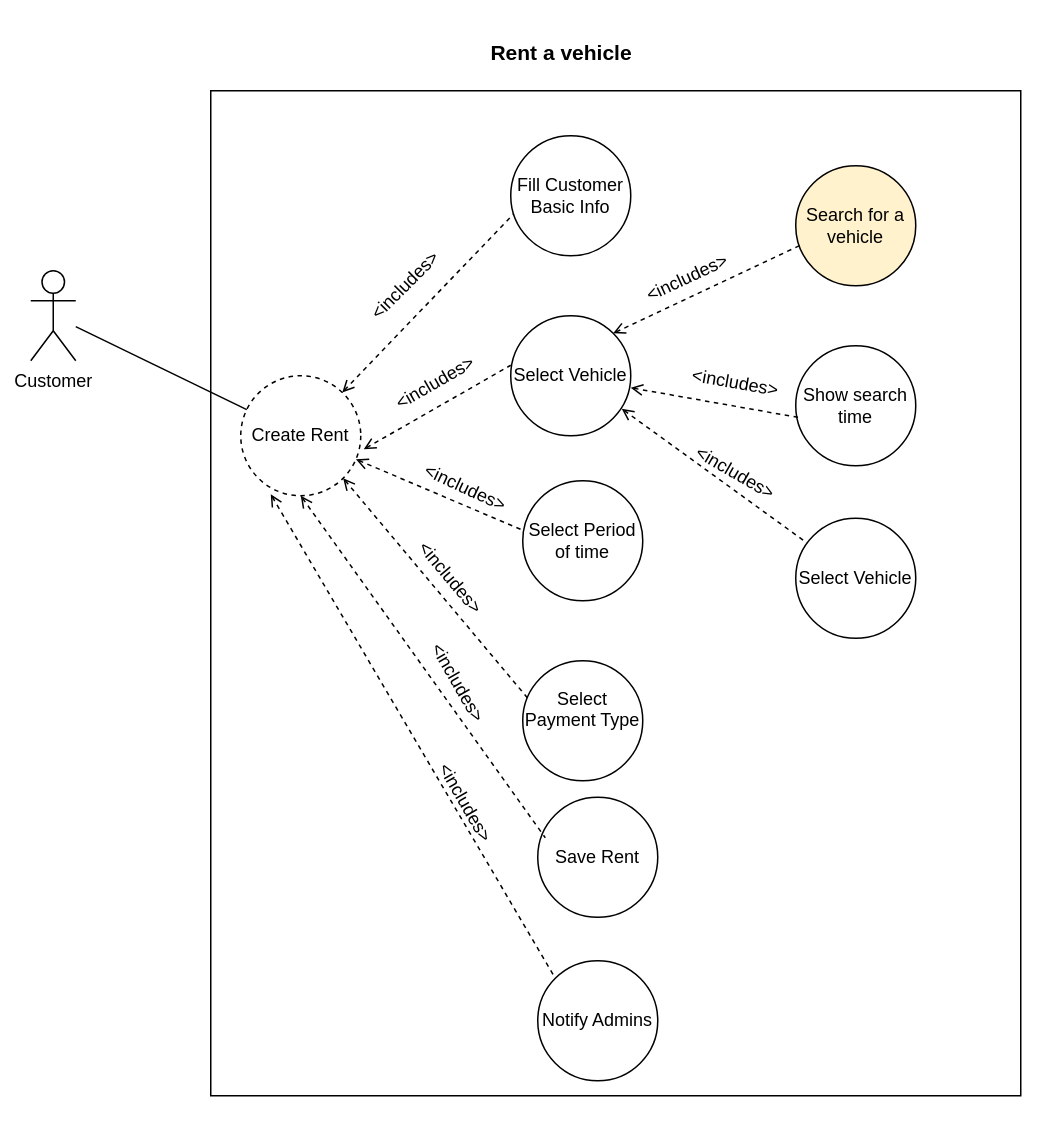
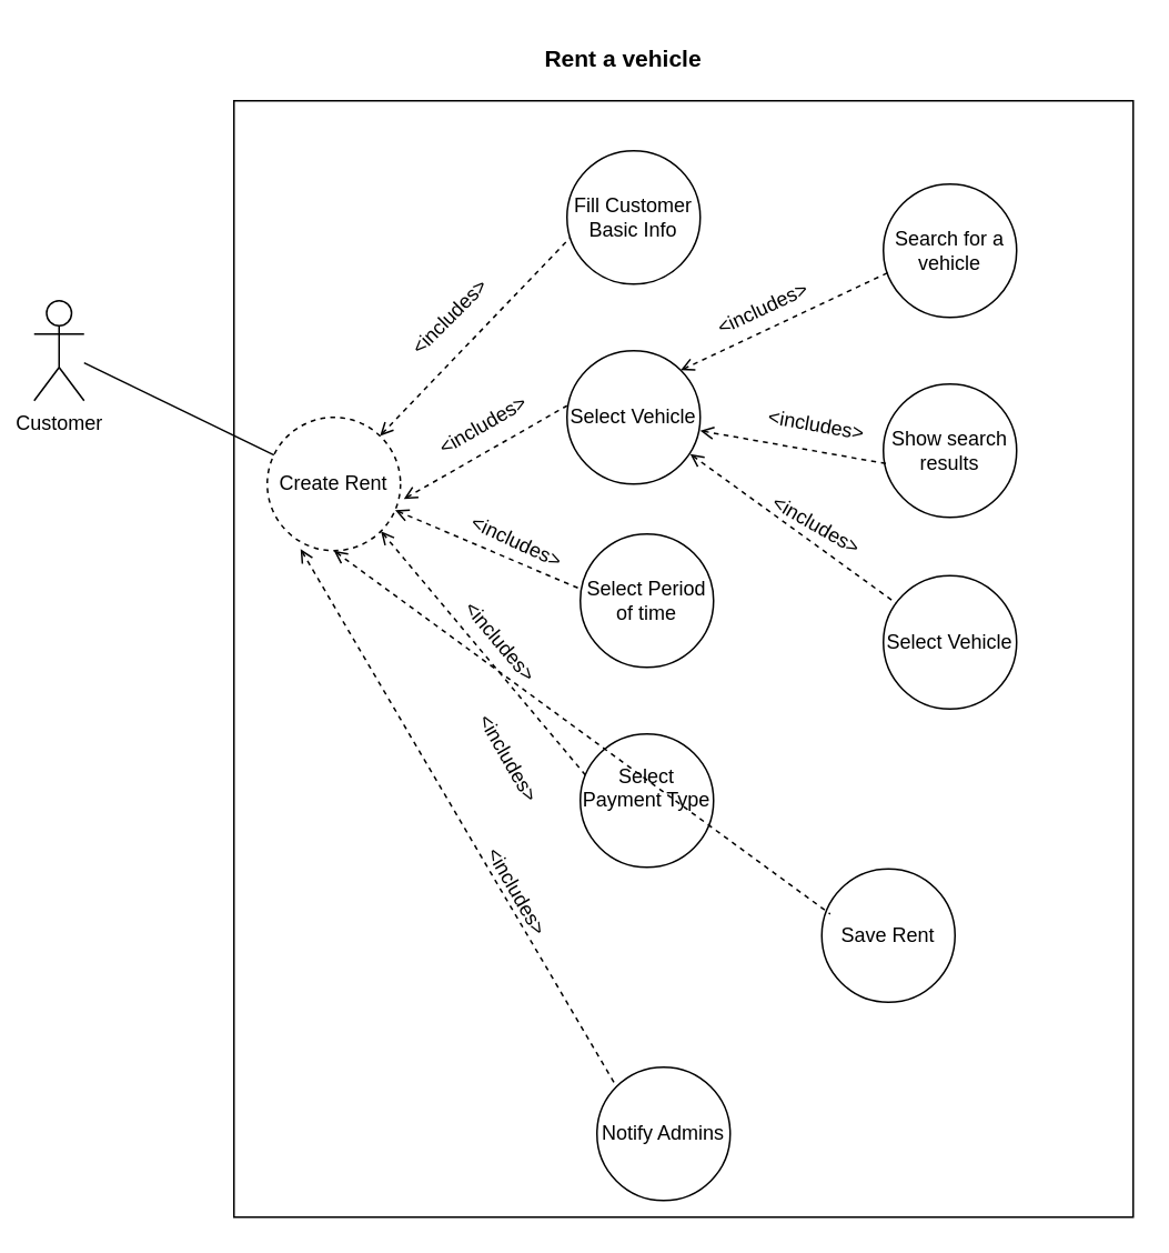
  <mxCell id="0" />
  <mxCell id="1" parent="0" />
  <mxCell id="2" value="" style="rounded=0;whiteSpace=wrap;html=1;" parent="1" vertex="1"><mxGeometry x="140" y="60" width="540" height="670" as="geometry" /></mxCell>
  <mxCell id="3" value="Customer" style="shape=umlActor;verticalLabelPosition=bottom;verticalAlign=top;html=1;outlineConnect=0;" parent="1" vertex="1"><mxGeometry x="20" y="180" width="30" height="60" as="geometry" /></mxCell>
  <mxCell id="4" value="Create Rent" style="ellipse;whiteSpace=wrap;html=1;aspect=fixed;dashed=1;" parent="1" vertex="1"><mxGeometry x="160" y="250" width="80" height="80" as="geometry" /></mxCell>
  <mxCell id="5" value="" style="endArrow=none;html=1;rounded=0;" parent="1" source="3" target="4" edge="1"><mxGeometry width="50" height="50" relative="1" as="geometry"><mxPoint x="90" y="240" as="sourcePoint" /><mxPoint x="140" y="200" as="targetPoint" /></mxGeometry></mxCell>
  <mxCell id="6" value="&lt;b&gt;&lt;font style=&quot;font-size: 14px;&quot;&gt;Rent a vehicle&lt;/font&gt;&lt;/b&gt;" style="text;strokeColor=none;align=center;fillColor=none;html=1;verticalAlign=middle;whiteSpace=wrap;rounded=0;" parent="1" vertex="1"><mxGeometry x="310" y="20" width="128" height="30" as="geometry" /></mxCell>
  <mxCell id="7" value="Fill Customer Basic Info" style="ellipse;whiteSpace=wrap;html=1;aspect=fixed;" parent="1" vertex="1"><mxGeometry x="340" y="90" width="80" height="80" as="geometry" /></mxCell>
  <mxCell id="8" value="" style="endArrow=none;html=1;rounded=0;entryX=0.025;entryY=0.65;entryDx=0;entryDy=0;entryPerimeter=0;dashed=1;endFill=0;startArrow=open;startFill=0;" parent="1" source="4" target="7" edge="1"><mxGeometry width="50" height="50" relative="1" as="geometry"><mxPoint x="100" y="280" as="sourcePoint" /><mxPoint x="251" y="239" as="targetPoint" /></mxGeometry></mxCell>
  <mxCell id="9" value="Select Vehicle" style="ellipse;whiteSpace=wrap;html=1;aspect=fixed;direction=south;" parent="1" vertex="1"><mxGeometry x="340" y="210" width="80" height="80" as="geometry" /></mxCell>
  <mxCell id="10" value="" style="endArrow=none;html=1;rounded=0;entryX=0.025;entryY=0.65;entryDx=0;entryDy=0;entryPerimeter=0;dashed=1;startArrow=open;startFill=0;exitX=1.025;exitY=0.613;exitDx=0;exitDy=0;exitPerimeter=0;" parent="1" source="4" edge="1"><mxGeometry width="50" height="50" relative="1" as="geometry"><mxPoint x="260" y="220" as="sourcePoint" /><mxPoint x="340" y="243" as="targetPoint" /></mxGeometry></mxCell>
  <mxCell id="11" value="Select Period of time" style="ellipse;whiteSpace=wrap;html=1;aspect=fixed;" parent="1" vertex="1"><mxGeometry x="348" y="320" width="80" height="80" as="geometry" /></mxCell>
  <mxCell id="12" value="" style="endArrow=none;html=1;rounded=0;entryX=0.025;entryY=0.65;entryDx=0;entryDy=0;entryPerimeter=0;dashed=1;startArrow=open;startFill=0;" parent="1" source="4" edge="1"><mxGeometry width="50" height="50" relative="1" as="geometry"><mxPoint x="270" y="329" as="sourcePoint" /><mxPoint x="348" y="353" as="targetPoint" /></mxGeometry></mxCell>
  <mxCell id="13" value="&amp;lt;includes&amp;gt;" style="text;strokeColor=none;align=center;fillColor=none;html=1;verticalAlign=middle;whiteSpace=wrap;rounded=0;rotation=-45;" parent="1" vertex="1"><mxGeometry x="240" y="175" width="60" height="30" as="geometry" /></mxCell>
  <mxCell id="14" value="&amp;lt;includes&amp;gt;" style="text;strokeColor=none;align=center;fillColor=none;html=1;verticalAlign=middle;whiteSpace=wrap;rounded=0;rotation=-30;" parent="1" vertex="1"><mxGeometry x="260" y="240" width="60" height="30" as="geometry" /></mxCell>
  <mxCell id="15" value="&amp;lt;includes&amp;gt;" style="text;strokeColor=none;align=center;fillColor=none;html=1;verticalAlign=middle;whiteSpace=wrap;rounded=0;rotation=25;" parent="1" vertex="1"><mxGeometry x="280" y="310" width="60" height="30" as="geometry" /></mxCell>
  <mxCell id="16" value="Select Payment Type&lt;div&gt;&lt;br&gt;&lt;/div&gt;" style="ellipse;whiteSpace=wrap;html=1;aspect=fixed;" parent="1" vertex="1"><mxGeometry x="348" y="440" width="80" height="80" as="geometry" /></mxCell>
  <mxCell id="17" value="" style="endArrow=none;html=1;rounded=0;entryX=0.063;entryY=0.338;entryDx=0;entryDy=0;entryPerimeter=0;dashed=1;startArrow=open;startFill=0;exitX=1;exitY=1;exitDx=0;exitDy=0;" parent="1" source="4" target="16" edge="1"><mxGeometry width="50" height="50" relative="1" as="geometry"><mxPoint x="247" y="340" as="sourcePoint" /><mxPoint x="348" y="453" as="targetPoint" /></mxGeometry></mxCell>
  <mxCell id="18" value="&amp;lt;includes&amp;gt;" style="text;strokeColor=none;align=center;fillColor=none;html=1;verticalAlign=middle;whiteSpace=wrap;rounded=0;rotation=50;" parent="1" vertex="1"><mxGeometry x="270" y="370" width="60" height="30" as="geometry" /></mxCell>
- <mxCell id="19" value="&lt;div&gt;Save Rent&lt;/div&gt;" style="ellipse;whiteSpace=wrap;html=1;aspect=fixed;" parent="1" vertex="1"><mxGeometry x="358" y="531" width="80" height="80" as="geometry" /></mxCell>
+ <mxCell id="19" value="&lt;div&gt;Save Rent&lt;/div&gt;" style="ellipse;whiteSpace=wrap;html=1;aspect=fixed;" parent="1" vertex="1"><mxGeometry x="493" y="521" width="80" height="80" as="geometry" /></mxCell>
  <mxCell id="20" value="" style="endArrow=none;html=1;rounded=0;entryX=0.063;entryY=0.338;entryDx=0;entryDy=0;entryPerimeter=0;dashed=1;startArrow=open;startFill=0;exitX=0.5;exitY=1;exitDx=0;exitDy=0;" parent="1" source="4" target="19" edge="1"><mxGeometry width="50" height="50" relative="1" as="geometry"><mxPoint x="237" y="340" as="sourcePoint" /><mxPoint x="358" y="544" as="targetPoint" /></mxGeometry></mxCell>
  <mxCell id="21" value="&amp;lt;includes&amp;gt;" style="text;strokeColor=none;align=center;fillColor=none;html=1;verticalAlign=middle;whiteSpace=wrap;rounded=0;rotation=60;" parent="1" vertex="1"><mxGeometry x="275" y="440" width="60" height="30" as="geometry" /></mxCell>
- <mxCell id="22" value="Search for a vehicle" style="ellipse;whiteSpace=wrap;html=1;aspect=fixed;direction=south;fillColor=#fff2cc;" parent="1" vertex="1"><mxGeometry x="530" y="110" width="80" height="80" as="geometry" /></mxCell>
- <mxCell id="23" value="Show search time" style="ellipse;whiteSpace=wrap;html=1;aspect=fixed;direction=south;" parent="1" vertex="1"><mxGeometry x="530" y="230" width="80" height="80" as="geometry" /></mxCell>
+ <mxCell id="22" value="Search for a vehicle" style="ellipse;whiteSpace=wrap;html=1;aspect=fixed;direction=south;" parent="1" vertex="1"><mxGeometry x="530" y="110" width="80" height="80" as="geometry" /></mxCell>
+ <mxCell id="23" value="Show search results" style="ellipse;whiteSpace=wrap;html=1;aspect=fixed;direction=south;" parent="1" vertex="1"><mxGeometry x="530" y="230" width="80" height="80" as="geometry" /></mxCell>
  <mxCell id="24" value="Select Vehicle" style="ellipse;whiteSpace=wrap;html=1;aspect=fixed;direction=south;" parent="1" vertex="1"><mxGeometry x="530" y="345" width="80" height="80" as="geometry" /></mxCell>
  <mxCell id="25" value="" style="endArrow=none;html=1;rounded=0;entryX=0.663;entryY=0.963;entryDx=0;entryDy=0;entryPerimeter=0;dashed=1;endFill=0;startArrow=open;startFill=0;exitX=0;exitY=0;exitDx=0;exitDy=0;" parent="1" source="9" target="22" edge="1"><mxGeometry width="50" height="50" relative="1" as="geometry"><mxPoint x="420" y="270" as="sourcePoint" /><mxPoint x="534" y="151" as="targetPoint" /></mxGeometry></mxCell>
  <mxCell id="26" value="&amp;lt;includes&amp;gt;" style="text;strokeColor=none;align=center;fillColor=none;html=1;verticalAlign=middle;whiteSpace=wrap;rounded=0;rotation=-25;" parent="1" vertex="1"><mxGeometry x="428" y="170" width="60" height="30" as="geometry" /></mxCell>
  <mxCell id="27" value="" style="endArrow=none;html=1;rounded=0;entryX=0.6;entryY=0.963;entryDx=0;entryDy=0;entryPerimeter=0;dashed=1;endFill=0;startArrow=open;startFill=0;exitX=0.6;exitY=0;exitDx=0;exitDy=0;exitPerimeter=0;" parent="1" source="9" target="23" edge="1"><mxGeometry width="50" height="50" relative="1" as="geometry"><mxPoint x="405" y="320" as="sourcePoint" /><mxPoint x="530" y="261" as="targetPoint" /></mxGeometry></mxCell>
  <mxCell id="28" value="&amp;lt;includes&amp;gt;" style="text;strokeColor=none;align=center;fillColor=none;html=1;verticalAlign=middle;whiteSpace=wrap;rounded=0;rotation=10;" parent="1" vertex="1"><mxGeometry x="460" y="240" width="60" height="30" as="geometry" /></mxCell>
  <mxCell id="29" value="" style="endArrow=none;html=1;rounded=0;dashed=1;endFill=0;startArrow=open;startFill=0;exitX=0.775;exitY=0.075;exitDx=0;exitDy=0;exitPerimeter=0;" parent="1" source="9" target="24" edge="1"><mxGeometry width="50" height="50" relative="1" as="geometry"><mxPoint x="417" y="300" as="sourcePoint" /><mxPoint x="530" y="320" as="targetPoint" /></mxGeometry></mxCell>
  <mxCell id="30" value="&amp;lt;includes&amp;gt;" style="text;strokeColor=none;align=center;fillColor=none;html=1;verticalAlign=middle;whiteSpace=wrap;rounded=0;rotation=30;" parent="1" vertex="1"><mxGeometry x="460" y="300" width="60" height="30" as="geometry" /></mxCell>
  <mxCell id="31" value="Notify Admins" style="ellipse;whiteSpace=wrap;html=1;aspect=fixed;" vertex="1" parent="1"><mxGeometry x="358" y="640" width="80" height="80" as="geometry" /></mxCell>
  <mxCell id="32" value="" style="endArrow=none;html=1;rounded=0;entryX=0;entryY=0;entryDx=0;entryDy=0;dashed=1;startArrow=open;startFill=0;exitX=0.25;exitY=0.988;exitDx=0;exitDy=0;exitPerimeter=0;" edge="1" parent="1" source="4" target="31"><mxGeometry width="50" height="50" relative="1" as="geometry"><mxPoint x="177" y="420" as="sourcePoint" /><mxPoint x="340" y="648" as="targetPoint" /></mxGeometry></mxCell>
  <mxCell id="33" value="&amp;lt;includes&amp;gt;" style="text;strokeColor=none;align=center;fillColor=none;html=1;verticalAlign=middle;whiteSpace=wrap;rounded=0;rotation=60;" vertex="1" parent="1"><mxGeometry x="280" y="520" width="60" height="30" as="geometry" /></mxCell>
